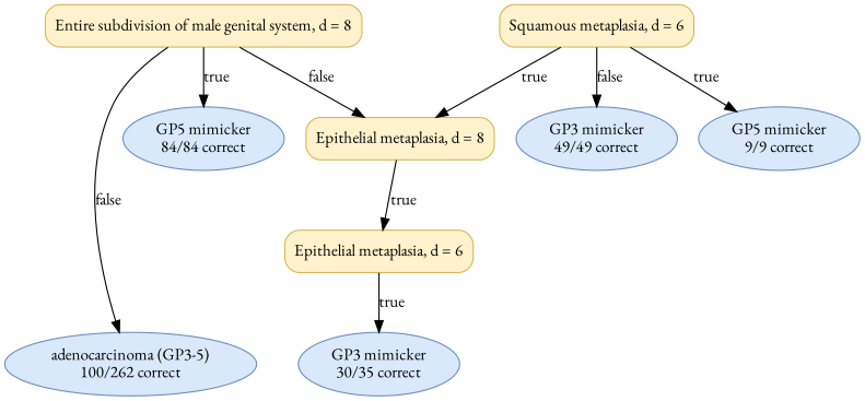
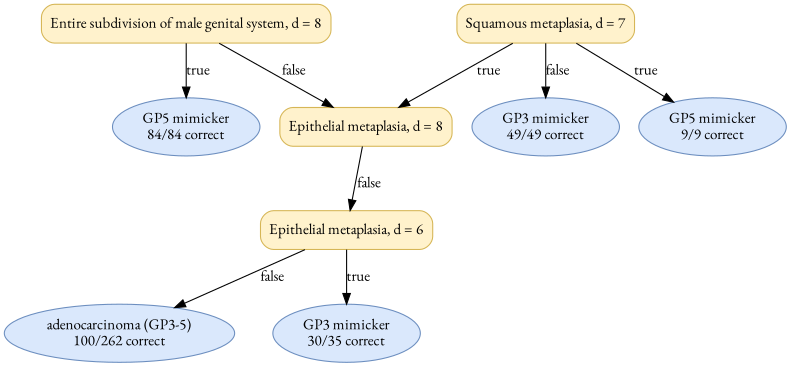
  digraph {
    fontname="EB Garamond"
    node [color="#6C8EBF" fillcolor="#DAE8FC" fontname="EB Garamond" shape=ellipse style="rounded,filled"]
    edge [fontname="EB Garamond"]
    n1 [color="#D6B656" fillcolor="#FFF2CC" label="Entire subdivision of male genital system, d = 8" shape=box]
    n2 [color="#D6B656" fillcolor="#FFF2CC" label="Epithelial metaplasia, d = 8" shape=box]
    n3 [label=<GP5 mimicker<br/>84/84 correct>]
    n4 [color="#D6B656" fillcolor="#FFF2CC" label="Epithelial metaplasia, d = 6" shape=box]
    n5 [label=<adenocarcinoma (GP3-5)<br/>100/262 correct>]
    n6 [label=<GP3 mimicker<br/>30/35 correct>]
-   n7 [color="#D6B656" fillcolor="#FFF2CC" label="Squamous metaplasia, d = 6" shape=box]
+   n7 [color="#D6B656" fillcolor="#FFF2CC" label="Squamous metaplasia, d = 7" shape=box]
    n8 [label=<GP3 mimicker<br/>49/49 correct>]
    n9 [label=<GP5 mimicker<br/>9/9 correct>]
    n1 -> n2 [label=false]
    n1 -> n3 [label=true]
-   n2 -> n4 [label=true]
-   n1 -> n5 [label=false]
+   n2 -> n4 [label=false]
+   n4 -> n5 [label=false]
    n4 -> n6 [label=true]
    n7 -> n2 [label=true]
    n7 -> n8 [label=false]
    n7 -> n9 [label=true]
  }
